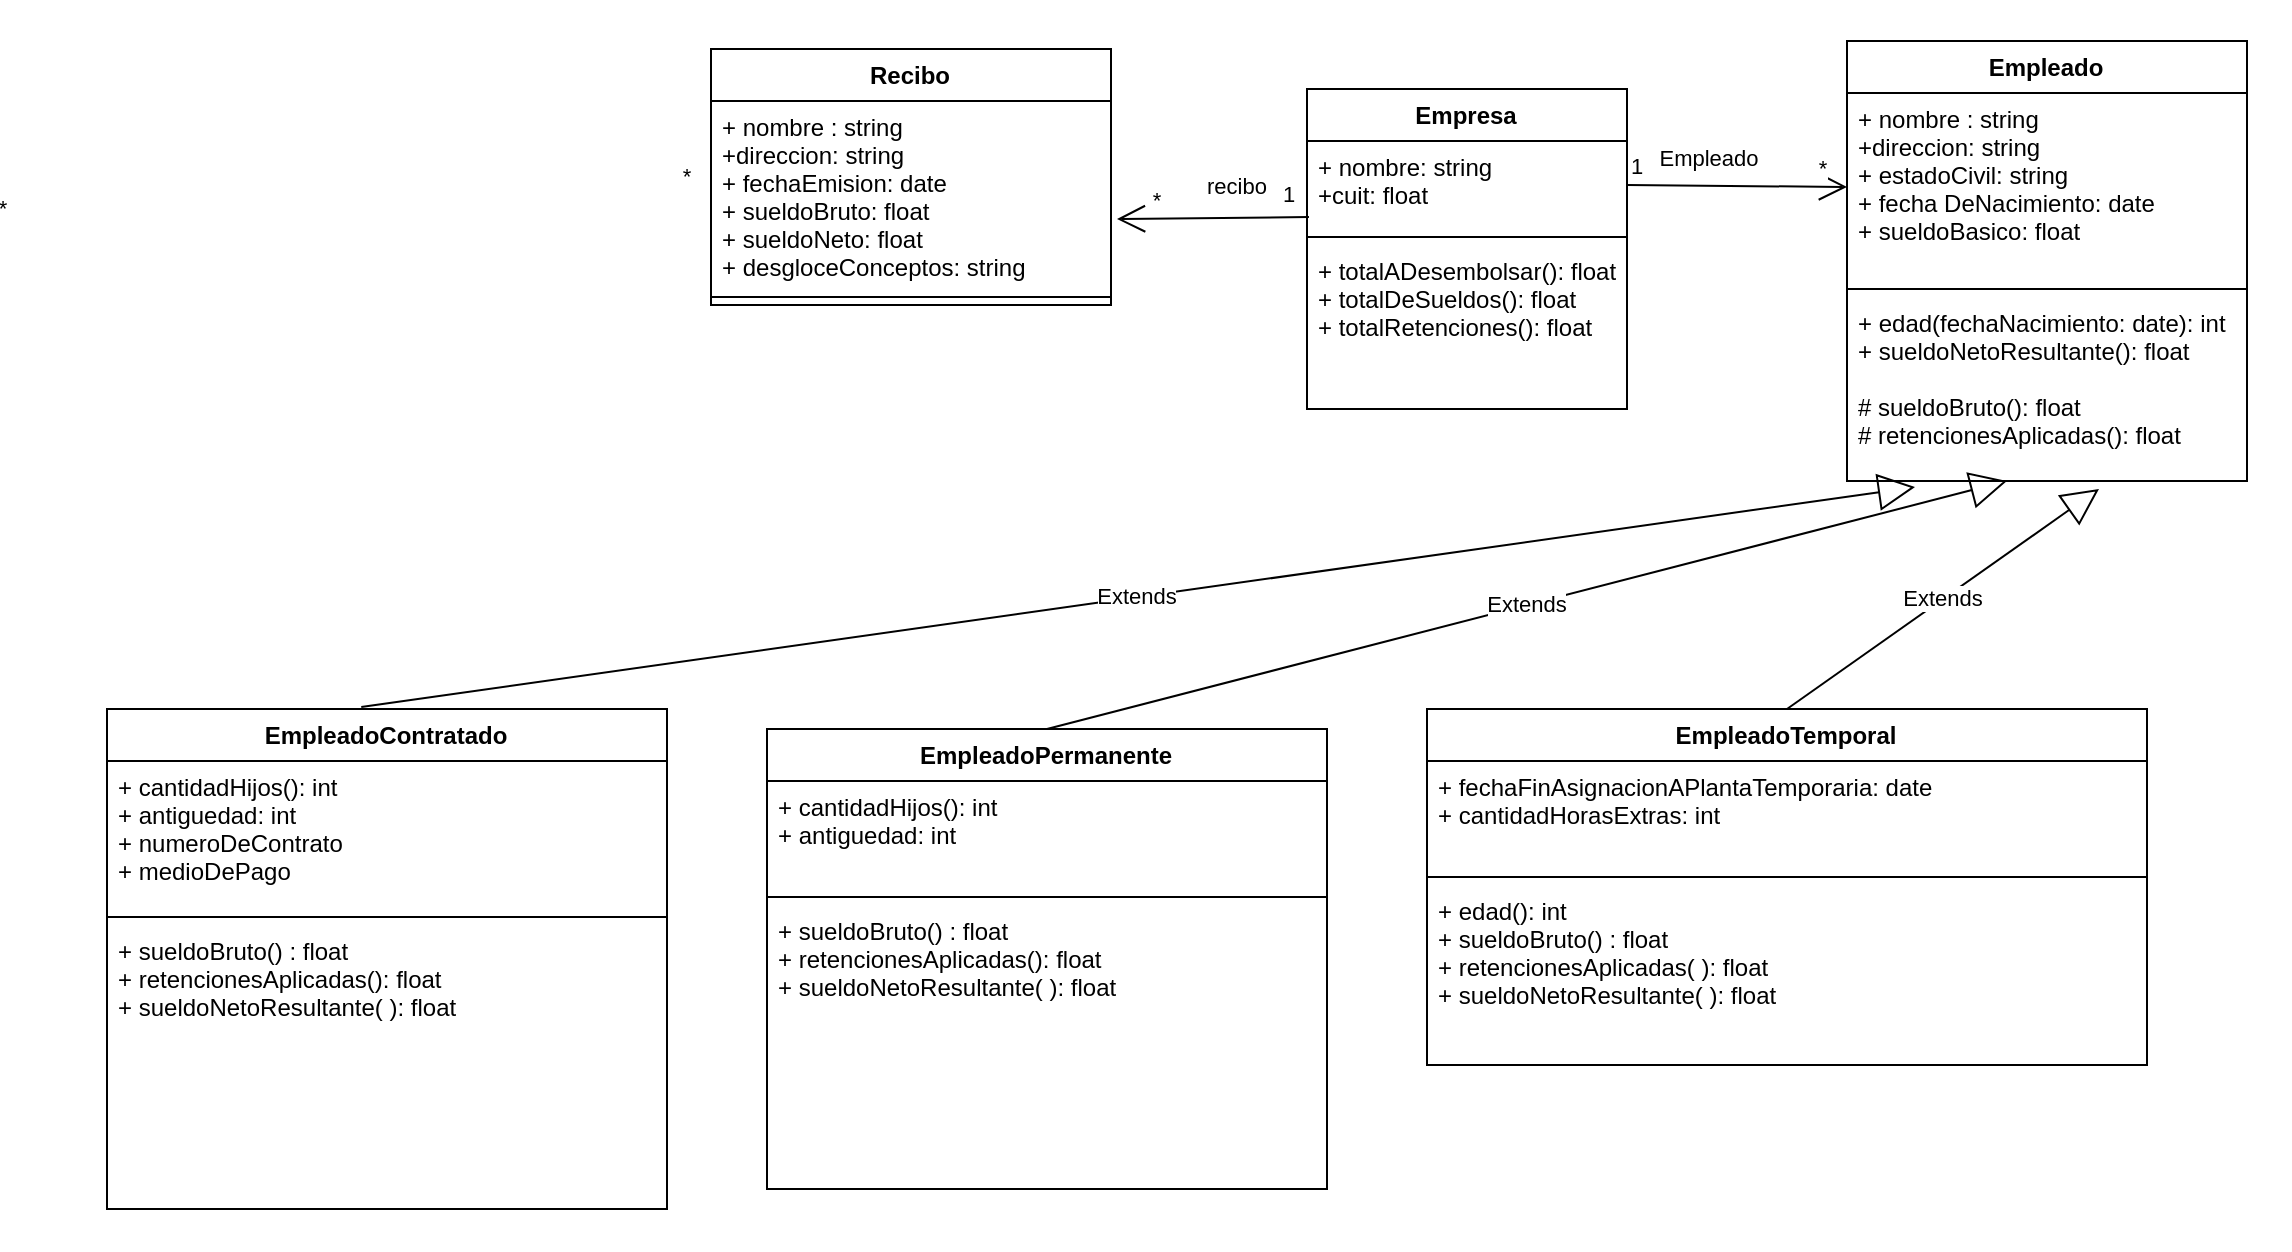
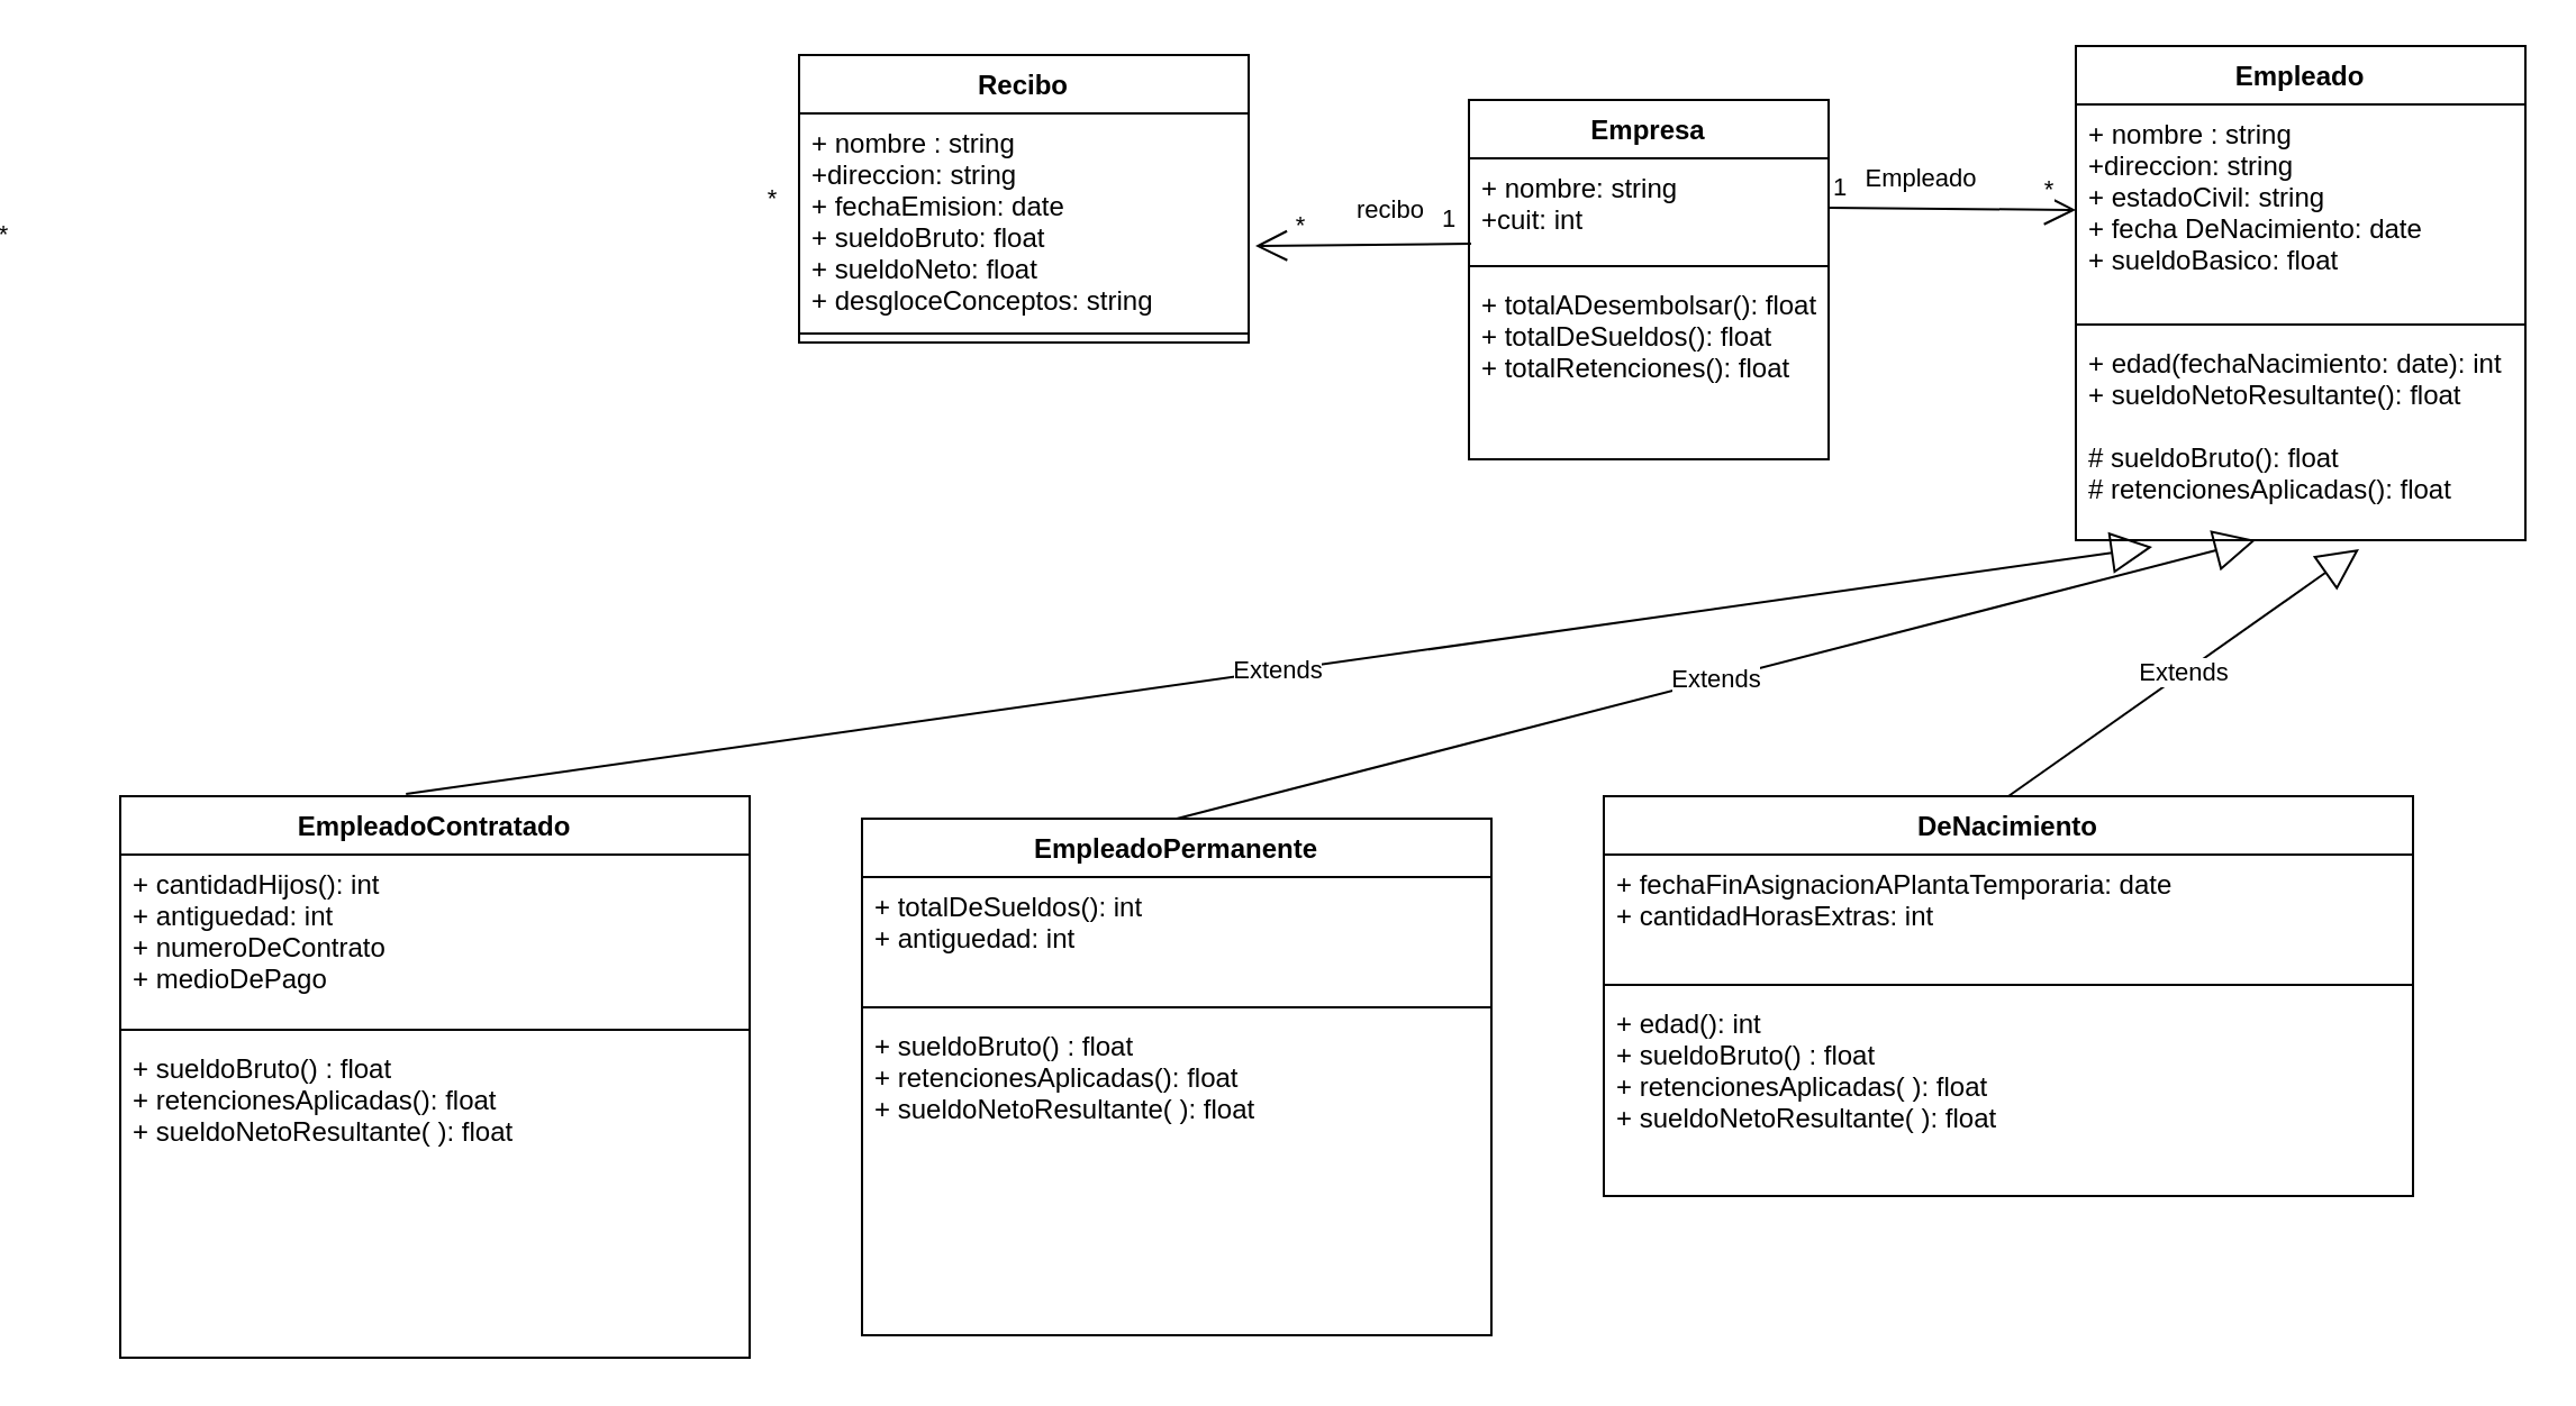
  <mxCell id="0" />
  <mxCell id="1" parent="0" />
  <mxCell id="2" value="Empleado" style="swimlane;fontStyle=1;align=center;verticalAlign=top;childLayout=stackLayout;horizontal=1;startSize=26;horizontalStack=0;resizeParent=1;resizeParentMax=0;resizeLast=0;collapsible=1;marginBottom=0;" parent="1" vertex="1"><mxGeometry x="890" y="20" width="200" height="220" as="geometry" /></mxCell>
  <mxCell id="3" value="+ nombre : string&#10;+direccion: string&#10;+ estadoCivil: string&#10;+ fecha DeNacimiento: date&#10;+ sueldoBasico: float" style="text;strokeColor=none;fillColor=none;align=left;verticalAlign=top;spacingLeft=4;spacingRight=4;overflow=hidden;rotatable=0;points=[[0,0.5],[1,0.5]];portConstraint=eastwest;" parent="2" vertex="1"><mxGeometry y="26" width="200" height="94" as="geometry" /></mxCell>
  <mxCell id="4" value="" style="line;strokeWidth=1;fillColor=none;align=left;verticalAlign=middle;spacingTop=-1;spacingLeft=3;spacingRight=3;rotatable=0;labelPosition=right;points=[];portConstraint=eastwest;" parent="2" vertex="1"><mxGeometry y="120" width="200" height="8" as="geometry" /></mxCell>
  <mxCell id="5" value="+ edad(fechaNacimiento: date): int&#10;+ sueldoNetoResultante(): float&#10;&#10;# sueldoBruto(): float&#10;# retencionesAplicadas(): float&#10;&#10;&#10;" style="text;strokeColor=none;fillColor=none;align=left;verticalAlign=top;spacingLeft=4;spacingRight=4;overflow=hidden;rotatable=0;points=[[0,0.5],[1,0.5]];portConstraint=eastwest;" parent="2" vertex="1"><mxGeometry y="128" width="200" height="92" as="geometry" /></mxCell>
  <mxCell id="6" value="" style="endArrow=open;endFill=1;endSize=12;html=1;rounded=0;exitX=1;exitY=0.5;exitDx=0;exitDy=0;entryX=0;entryY=0.5;entryDx=0;entryDy=0;" parent="1" source="22" target="3" edge="1"><mxGeometry width="160" relative="1" as="geometry"><mxPoint x="590" y="93.982" as="sourcePoint" /><mxPoint x="760" y="104" as="targetPoint" /></mxGeometry></mxCell>
  <mxCell id="7" value="Empleado" style="edgeLabel;html=1;align=center;verticalAlign=middle;resizable=0;points=[];" parent="6" vertex="1" connectable="0"><mxGeometry x="-0.253" y="-1" relative="1" as="geometry"><mxPoint y="-15" as="offset" /></mxGeometry></mxCell>
  <mxCell id="8" value="1" style="edgeLabel;html=1;align=center;verticalAlign=middle;resizable=0;points=[];" parent="6" vertex="1" connectable="0"><mxGeometry x="-0.907" y="-1" relative="1" as="geometry"><mxPoint y="-11" as="offset" /></mxGeometry></mxCell>
  <mxCell id="9" value="*" style="edgeLabel;html=1;align=center;verticalAlign=middle;resizable=0;points=[];" parent="6" vertex="1" connectable="0"><mxGeometry x="0.78" relative="1" as="geometry"><mxPoint y="-9" as="offset" /></mxGeometry></mxCell>
  <mxCell id="10" value="*" style="edgeLabel;html=1;align=center;verticalAlign=middle;resizable=0;points=[];" parent="6" vertex="1" connectable="0"><mxGeometry x="0.78" relative="1" as="geometry"><mxPoint x="-568" y="-5" as="offset" /></mxGeometry></mxCell>
- <mxCell id="11" value="EmpleadoTemporal" style="swimlane;fontStyle=1;align=center;verticalAlign=top;childLayout=stackLayout;horizontal=1;startSize=26;horizontalStack=0;resizeParent=1;resizeParentMax=0;resizeLast=0;collapsible=1;marginBottom=0;" parent="1" vertex="1"><mxGeometry x="680" y="354" width="360" height="178" as="geometry" /></mxCell>
+ <mxCell id="11" value="DeNacimiento" style="swimlane;fontStyle=1;align=center;verticalAlign=top;childLayout=stackLayout;horizontal=1;startSize=26;horizontalStack=0;resizeParent=1;resizeParentMax=0;resizeLast=0;collapsible=1;marginBottom=0;" parent="1" vertex="1"><mxGeometry x="680" y="354" width="360" height="178" as="geometry" /></mxCell>
  <mxCell id="12" value="+ fechaFinAsignacionAPlantaTemporaria: date&#10;+ cantidadHorasExtras: int" style="text;strokeColor=none;fillColor=none;align=left;verticalAlign=top;spacingLeft=4;spacingRight=4;overflow=hidden;rotatable=0;points=[[0,0.5],[1,0.5]];portConstraint=eastwest;" parent="11" vertex="1"><mxGeometry y="26" width="360" height="54" as="geometry" /></mxCell>
  <mxCell id="13" value="" style="line;strokeWidth=1;fillColor=none;align=left;verticalAlign=middle;spacingTop=-1;spacingLeft=3;spacingRight=3;rotatable=0;labelPosition=right;points=[];portConstraint=eastwest;" parent="11" vertex="1"><mxGeometry y="80" width="360" height="8" as="geometry" /></mxCell>
  <mxCell id="14" value="+ edad(): int&#10;+ sueldoBruto() : float&#10;+ retencionesAplicadas( ): float&#10;+ sueldoNetoResultante( ): float" style="text;strokeColor=none;fillColor=none;align=left;verticalAlign=top;spacingLeft=4;spacingRight=4;overflow=hidden;rotatable=0;points=[[0,0.5],[1,0.5]];portConstraint=eastwest;" parent="11" vertex="1"><mxGeometry y="88" width="360" height="90" as="geometry" /></mxCell>
  <mxCell id="15" value="Extends" style="endArrow=block;endSize=16;endFill=0;html=1;rounded=0;exitX=0.5;exitY=0;exitDx=0;exitDy=0;entryX=0.4;entryY=1;entryDx=0;entryDy=0;entryPerimeter=0;" parent="1" source="17" target="5" edge="1"><mxGeometry width="160" relative="1" as="geometry"><mxPoint x="480" y="354" as="sourcePoint" /><mxPoint x="854.96" y="214" as="targetPoint" /></mxGeometry></mxCell>
  <mxCell id="16" value="Extends" style="endArrow=block;endSize=16;endFill=0;html=1;rounded=0;exitX=0.5;exitY=0;exitDx=0;exitDy=0;entryX=0.63;entryY=1.043;entryDx=0;entryDy=0;entryPerimeter=0;" parent="1" source="11" edge="1" target="5"><mxGeometry width="160" relative="1" as="geometry"><mxPoint x="770" y="274" as="sourcePoint" /><mxPoint x="1000" y="234" as="targetPoint" /></mxGeometry></mxCell>
  <mxCell id="17" value="EmpleadoPermanente" style="swimlane;fontStyle=1;align=center;verticalAlign=top;childLayout=stackLayout;horizontal=1;startSize=26;horizontalStack=0;resizeParent=1;resizeParentMax=0;resizeLast=0;collapsible=1;marginBottom=0;" parent="1" vertex="1"><mxGeometry x="350" y="364" width="280" height="230" as="geometry" /></mxCell>
- <mxCell id="18" value="+ cantidadHijos(): int&#10;+ antiguedad: int" style="text;strokeColor=none;fillColor=none;align=left;verticalAlign=top;spacingLeft=4;spacingRight=4;overflow=hidden;rotatable=0;points=[[0,0.5],[1,0.5]];portConstraint=eastwest;" parent="17" vertex="1"><mxGeometry y="26" width="280" height="54" as="geometry" /></mxCell>
+ <mxCell id="18" value="+ totalDeSueldos(): int&#10;+ antiguedad: int" style="text;strokeColor=none;fillColor=none;align=left;verticalAlign=top;spacingLeft=4;spacingRight=4;overflow=hidden;rotatable=0;points=[[0,0.5],[1,0.5]];portConstraint=eastwest;" parent="17" vertex="1"><mxGeometry y="26" width="280" height="54" as="geometry" /></mxCell>
  <mxCell id="19" value="" style="line;strokeWidth=1;fillColor=none;align=left;verticalAlign=middle;spacingTop=-1;spacingLeft=3;spacingRight=3;rotatable=0;labelPosition=right;points=[];portConstraint=eastwest;" parent="17" vertex="1"><mxGeometry y="80" width="280" height="8" as="geometry" /></mxCell>
  <mxCell id="20" value="+ sueldoBruto() : float&#10;+ retencionesAplicadas(): float&#10;+ sueldoNetoResultante( ): float" style="text;strokeColor=none;fillColor=none;align=left;verticalAlign=top;spacingLeft=4;spacingRight=4;overflow=hidden;rotatable=0;points=[[0,0.5],[1,0.5]];portConstraint=eastwest;" parent="17" vertex="1"><mxGeometry y="88" width="280" height="142" as="geometry" /></mxCell>
  <mxCell id="21" value="Empresa" style="swimlane;fontStyle=1;align=center;verticalAlign=top;childLayout=stackLayout;horizontal=1;startSize=26;horizontalStack=0;resizeParent=1;resizeParentMax=0;resizeLast=0;collapsible=1;marginBottom=0;" parent="1" vertex="1"><mxGeometry x="620" y="44" width="160" height="160" as="geometry" /></mxCell>
- <mxCell id="22" value="+ nombre: string&#10;+cuit: float&#10;" style="text;strokeColor=none;fillColor=none;align=left;verticalAlign=top;spacingLeft=4;spacingRight=4;overflow=hidden;rotatable=0;points=[[0,0.5],[1,0.5]];portConstraint=eastwest;" parent="21" vertex="1"><mxGeometry y="26" width="160" height="44" as="geometry" /></mxCell>
+ <mxCell id="22" value="+ nombre: string&#10;+cuit: int&#10;" style="text;strokeColor=none;fillColor=none;align=left;verticalAlign=top;spacingLeft=4;spacingRight=4;overflow=hidden;rotatable=0;points=[[0,0.5],[1,0.5]];portConstraint=eastwest;" parent="21" vertex="1"><mxGeometry y="26" width="160" height="44" as="geometry" /></mxCell>
  <mxCell id="23" value="" style="line;strokeWidth=1;fillColor=none;align=left;verticalAlign=middle;spacingTop=-1;spacingLeft=3;spacingRight=3;rotatable=0;labelPosition=right;points=[];portConstraint=eastwest;" parent="21" vertex="1"><mxGeometry y="70" width="160" height="8" as="geometry" /></mxCell>
  <mxCell id="24" value="+ totalADesembolsar(): float&#10;+ totalDeSueldos(): float&#10;+ totalRetenciones(): float&#10;" style="text;strokeColor=none;fillColor=none;align=left;verticalAlign=top;spacingLeft=4;spacingRight=4;overflow=hidden;rotatable=0;points=[[0,0.5],[1,0.5]];portConstraint=eastwest;" parent="21" vertex="1"><mxGeometry y="78" width="160" height="82" as="geometry" /></mxCell>
  <mxCell id="25" value="Recibo" style="swimlane;fontStyle=1;align=center;verticalAlign=top;childLayout=stackLayout;horizontal=1;startSize=26;horizontalStack=0;resizeParent=1;resizeParentMax=0;resizeLast=0;collapsible=1;marginBottom=0;" parent="1" vertex="1"><mxGeometry x="322" y="24" width="200" height="128" as="geometry" /></mxCell>
  <mxCell id="26" value="+ nombre : string&#10;+direccion: string&#10;+ fechaEmision: date&#10;+ sueldoBruto: float&#10;+ sueldoNeto: float&#10;+ desgloceConceptos: string" style="text;strokeColor=none;fillColor=none;align=left;verticalAlign=top;spacingLeft=4;spacingRight=4;overflow=hidden;rotatable=0;points=[[0,0.5],[1,0.5]];portConstraint=eastwest;" parent="25" vertex="1"><mxGeometry y="26" width="200" height="94" as="geometry" /></mxCell>
  <mxCell id="27" value="" style="line;strokeWidth=1;fillColor=none;align=left;verticalAlign=middle;spacingTop=-1;spacingLeft=3;spacingRight=3;rotatable=0;labelPosition=right;points=[];portConstraint=eastwest;" parent="25" vertex="1"><mxGeometry y="120" width="200" height="8" as="geometry" /></mxCell>
  <mxCell id="28" value="" style="endArrow=open;endFill=1;endSize=12;html=1;rounded=0;exitX=0.006;exitY=0.864;exitDx=0;exitDy=0;entryX=1.015;entryY=0.628;entryDx=0;entryDy=0;exitPerimeter=0;entryPerimeter=0;" parent="1" source="22" target="26" edge="1"><mxGeometry width="160" relative="1" as="geometry"><mxPoint x="790" y="102" as="sourcePoint" /><mxPoint x="900" y="103" as="targetPoint" /></mxGeometry></mxCell>
  <mxCell id="29" value="recibo" style="edgeLabel;html=1;align=center;verticalAlign=middle;resizable=0;points=[];" parent="28" vertex="1" connectable="0"><mxGeometry x="-0.253" y="-1" relative="1" as="geometry"><mxPoint y="-15" as="offset" /></mxGeometry></mxCell>
  <mxCell id="30" value="1" style="edgeLabel;html=1;align=center;verticalAlign=middle;resizable=0;points=[];" parent="28" vertex="1" connectable="0"><mxGeometry x="-0.907" y="-1" relative="1" as="geometry"><mxPoint x="-6" y="-11" as="offset" /></mxGeometry></mxCell>
  <mxCell id="31" value="*" style="edgeLabel;html=1;align=center;verticalAlign=middle;resizable=0;points=[];" parent="28" vertex="1" connectable="0"><mxGeometry x="0.78" relative="1" as="geometry"><mxPoint x="9" y="-9" as="offset" /></mxGeometry></mxCell>
  <mxCell id="32" value="*" style="edgeLabel;html=1;align=center;verticalAlign=middle;resizable=0;points=[];" parent="28" vertex="1" connectable="0"><mxGeometry x="0.78" relative="1" as="geometry"><mxPoint x="-568" y="-5" as="offset" /></mxGeometry></mxCell>
  <mxCell id="33" value="EmpleadoContratado" style="swimlane;fontStyle=1;align=center;verticalAlign=top;childLayout=stackLayout;horizontal=1;startSize=26;horizontalStack=0;resizeParent=1;resizeParentMax=0;resizeLast=0;collapsible=1;marginBottom=0;" vertex="1" parent="1"><mxGeometry x="20" y="354" width="280" height="250" as="geometry" /></mxCell>
  <mxCell id="34" value="+ cantidadHijos(): int&#10;+ antiguedad: int&#10;+ numeroDeContrato&#10;+ medioDePago" style="text;strokeColor=none;fillColor=none;align=left;verticalAlign=top;spacingLeft=4;spacingRight=4;overflow=hidden;rotatable=0;points=[[0,0.5],[1,0.5]];portConstraint=eastwest;" vertex="1" parent="33"><mxGeometry y="26" width="280" height="74" as="geometry" /></mxCell>
  <mxCell id="35" value="" style="line;strokeWidth=1;fillColor=none;align=left;verticalAlign=middle;spacingTop=-1;spacingLeft=3;spacingRight=3;rotatable=0;labelPosition=right;points=[];portConstraint=eastwest;" vertex="1" parent="33"><mxGeometry y="100" width="280" height="8" as="geometry" /></mxCell>
  <mxCell id="36" value="+ sueldoBruto() : float&#10;+ retencionesAplicadas(): float&#10;+ sueldoNetoResultante( ): float&#10;" style="text;strokeColor=none;fillColor=none;align=left;verticalAlign=top;spacingLeft=4;spacingRight=4;overflow=hidden;rotatable=0;points=[[0,0.5],[1,0.5]];portConstraint=eastwest;" vertex="1" parent="33"><mxGeometry y="108" width="280" height="142" as="geometry" /></mxCell>
  <mxCell id="37" value="Extends" style="endArrow=block;endSize=16;endFill=0;html=1;rounded=0;exitX=0.454;exitY=-0.004;exitDx=0;exitDy=0;entryX=0.17;entryY=1.033;entryDx=0;entryDy=0;entryPerimeter=0;exitPerimeter=0;" edge="1" parent="1" source="33" target="5"><mxGeometry width="160" relative="1" as="geometry"><mxPoint x="500" y="374" as="sourcePoint" /><mxPoint x="980" y="250" as="targetPoint" /></mxGeometry></mxCell>
